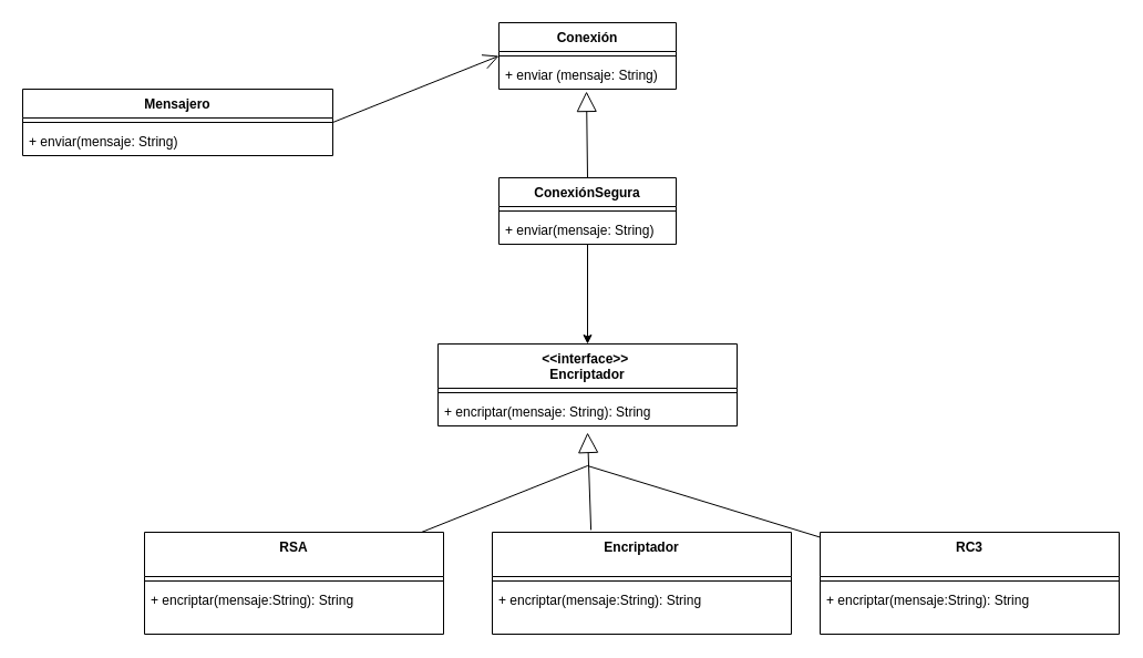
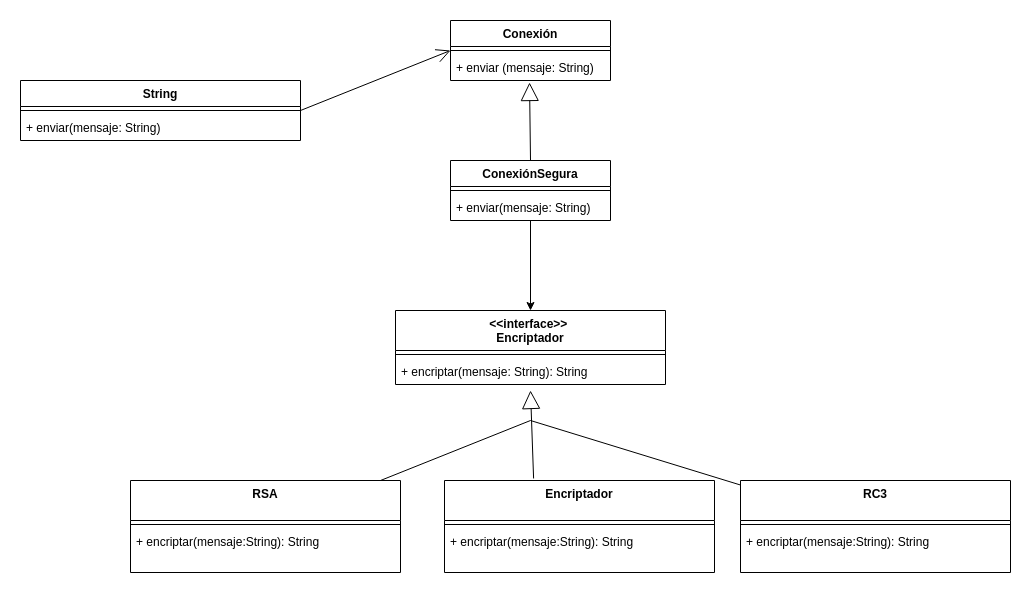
  <mxCell id="0" />
  <mxCell id="1" parent="0" />
- <mxCell id="2" value="Mensajero" style="swimlane;fontStyle=1;align=center;verticalAlign=top;childLayout=stackLayout;horizontal=1;startSize=26;horizontalStack=0;resizeParent=1;resizeParentMax=0;resizeLast=0;collapsible=1;marginBottom=0;" parent="1" vertex="1"><mxGeometry x="20" y="80" width="280" height="60" as="geometry" /></mxCell>
+ <mxCell id="2" value="String" style="swimlane;fontStyle=1;align=center;verticalAlign=top;childLayout=stackLayout;horizontal=1;startSize=26;horizontalStack=0;resizeParent=1;resizeParentMax=0;resizeLast=0;collapsible=1;marginBottom=0;" parent="1" vertex="1"><mxGeometry x="20" y="80" width="280" height="60" as="geometry" /></mxCell>
  <mxCell id="3" value="" style="line;strokeWidth=1;fillColor=none;align=left;verticalAlign=middle;spacingTop=-1;spacingLeft=3;spacingRight=3;rotatable=0;labelPosition=right;points=[];portConstraint=eastwest;" parent="2" vertex="1"><mxGeometry y="26" width="280" height="8" as="geometry" /></mxCell>
  <mxCell id="4" value="+ enviar(mensaje: String)" style="text;strokeColor=none;fillColor=none;align=left;verticalAlign=top;spacingLeft=4;spacingRight=4;overflow=hidden;rotatable=0;points=[[0,0.5],[1,0.5]];portConstraint=eastwest;" parent="2" vertex="1"><mxGeometry y="34" width="280" height="26" as="geometry" /></mxCell>
  <mxCell id="5" value="Conexión" style="swimlane;fontStyle=1;align=center;verticalAlign=top;childLayout=stackLayout;horizontal=1;startSize=26;horizontalStack=0;resizeParent=1;resizeParentMax=0;resizeLast=0;collapsible=1;marginBottom=0;" parent="1" vertex="1"><mxGeometry x="450" y="20" width="160" height="60" as="geometry" /></mxCell>
  <mxCell id="6" value="" style="line;strokeWidth=1;fillColor=none;align=left;verticalAlign=middle;spacingTop=-1;spacingLeft=3;spacingRight=3;rotatable=0;labelPosition=right;points=[];portConstraint=eastwest;" parent="5" vertex="1"><mxGeometry y="26" width="160" height="8" as="geometry" /></mxCell>
  <mxCell id="7" value="+ enviar (mensaje: String)" style="text;strokeColor=none;fillColor=none;align=left;verticalAlign=top;spacingLeft=4;spacingRight=4;overflow=hidden;rotatable=0;points=[[0,0.5],[1,0.5]];portConstraint=eastwest;" parent="5" vertex="1"><mxGeometry y="34" width="160" height="26" as="geometry" /></mxCell>
  <mxCell id="8" value="" style="endArrow=open;endFill=1;endSize=12;html=1;rounded=0;exitX=1;exitY=0.5;exitDx=0;exitDy=0;entryX=0;entryY=0.5;entryDx=0;entryDy=0;entryPerimeter=0;" parent="1" source="2" target="6" edge="1"><mxGeometry width="160" relative="1" as="geometry"><mxPoint x="280" y="220" as="sourcePoint" /><mxPoint x="440" y="220" as="targetPoint" /></mxGeometry></mxCell>
  <mxCell id="9" style="edgeStyle=orthogonalEdgeStyle;rounded=0;orthogonalLoop=1;jettySize=auto;html=1;" parent="1" source="10" target="14" edge="1"><mxGeometry relative="1" as="geometry" /></mxCell>
  <mxCell id="10" value="ConexiónSegura" style="swimlane;fontStyle=1;align=center;verticalAlign=top;childLayout=stackLayout;horizontal=1;startSize=26;horizontalStack=0;resizeParent=1;resizeParentMax=0;resizeLast=0;collapsible=1;marginBottom=0;" parent="1" vertex="1"><mxGeometry x="450" y="160" width="160" height="60" as="geometry" /></mxCell>
  <mxCell id="11" value="" style="line;strokeWidth=1;fillColor=none;align=left;verticalAlign=middle;spacingTop=-1;spacingLeft=3;spacingRight=3;rotatable=0;labelPosition=right;points=[];portConstraint=eastwest;" parent="10" vertex="1"><mxGeometry y="26" width="160" height="8" as="geometry" /></mxCell>
  <mxCell id="12" value="+ enviar(mensaje: String)" style="text;strokeColor=none;fillColor=none;align=left;verticalAlign=top;spacingLeft=4;spacingRight=4;overflow=hidden;rotatable=0;points=[[0,0.5],[1,0.5]];portConstraint=eastwest;" parent="10" vertex="1"><mxGeometry y="34" width="160" height="26" as="geometry" /></mxCell>
  <mxCell id="13" value="" style="endArrow=block;endSize=16;endFill=0;html=1;rounded=0;entryX=0.494;entryY=1.077;entryDx=0;entryDy=0;entryPerimeter=0;exitX=0.5;exitY=0;exitDx=0;exitDy=0;" parent="1" source="10" target="7" edge="1"><mxGeometry width="160" relative="1" as="geometry"><mxPoint x="280" y="220" as="sourcePoint" /><mxPoint x="440" y="220" as="targetPoint" /></mxGeometry></mxCell>
  <mxCell id="14" value="&lt;&lt;interface&gt;&gt; &#10;Encriptador" style="swimlane;fontStyle=1;align=center;verticalAlign=top;childLayout=stackLayout;horizontal=1;startSize=40;horizontalStack=0;resizeParent=1;resizeParentMax=0;resizeLast=0;collapsible=1;marginBottom=0;" parent="1" vertex="1"><mxGeometry x="395" y="310" width="270" height="74" as="geometry" /></mxCell>
  <mxCell id="15" value="" style="line;strokeWidth=1;fillColor=none;align=left;verticalAlign=middle;spacingTop=-1;spacingLeft=3;spacingRight=3;rotatable=0;labelPosition=right;points=[];portConstraint=eastwest;" parent="14" vertex="1"><mxGeometry y="40" width="270" height="8" as="geometry" /></mxCell>
  <mxCell id="16" value="+ encriptar(mensaje: String): String" style="text;strokeColor=none;fillColor=none;align=left;verticalAlign=top;spacingLeft=4;spacingRight=4;overflow=hidden;rotatable=0;points=[[0,0.5],[1,0.5]];portConstraint=eastwest;" parent="14" vertex="1"><mxGeometry y="48" width="270" height="26" as="geometry" /></mxCell>
  <mxCell id="17" value="RSA" style="swimlane;fontStyle=1;align=center;verticalAlign=top;childLayout=stackLayout;horizontal=1;startSize=40;horizontalStack=0;resizeParent=1;resizeParentMax=0;resizeLast=0;collapsible=1;marginBottom=0;" parent="1" vertex="1"><mxGeometry x="130" y="480" width="270" height="92" as="geometry" /></mxCell>
  <mxCell id="18" value="" style="line;strokeWidth=1;fillColor=none;align=left;verticalAlign=middle;spacingTop=-1;spacingLeft=3;spacingRight=3;rotatable=0;labelPosition=right;points=[];portConstraint=eastwest;" parent="17" vertex="1"><mxGeometry y="40" width="270" height="8" as="geometry" /></mxCell>
  <mxCell id="19" value="+ encriptar(mensaje:String): String" style="text;strokeColor=none;fillColor=none;align=left;verticalAlign=top;spacingLeft=4;spacingRight=4;overflow=hidden;rotatable=0;points=[[0,0.5],[1,0.5]];portConstraint=eastwest;" parent="17" vertex="1"><mxGeometry y="48" width="270" height="44" as="geometry" /></mxCell>
  <mxCell id="20" value="Encriptador" style="swimlane;fontStyle=1;align=center;verticalAlign=top;childLayout=stackLayout;horizontal=1;startSize=40;horizontalStack=0;resizeParent=1;resizeParentMax=0;resizeLast=0;collapsible=1;marginBottom=0;" parent="1" vertex="1"><mxGeometry x="444" y="480" width="270" height="92" as="geometry" /></mxCell>
  <mxCell id="21" value="" style="line;strokeWidth=1;fillColor=none;align=left;verticalAlign=middle;spacingTop=-1;spacingLeft=3;spacingRight=3;rotatable=0;labelPosition=right;points=[];portConstraint=eastwest;" parent="20" vertex="1"><mxGeometry y="40" width="270" height="8" as="geometry" /></mxCell>
  <mxCell id="22" value="+ encriptar(mensaje:String): String" style="text;strokeColor=none;fillColor=none;align=left;verticalAlign=top;spacingLeft=4;spacingRight=4;overflow=hidden;rotatable=0;points=[[0,0.5],[1,0.5]];portConstraint=eastwest;" parent="20" vertex="1"><mxGeometry y="48" width="270" height="44" as="geometry" /></mxCell>
  <mxCell id="23" value="RC3" style="swimlane;fontStyle=1;align=center;verticalAlign=top;childLayout=stackLayout;horizontal=1;startSize=40;horizontalStack=0;resizeParent=1;resizeParentMax=0;resizeLast=0;collapsible=1;marginBottom=0;" parent="1" vertex="1"><mxGeometry x="740" y="480" width="270" height="92" as="geometry" /></mxCell>
  <mxCell id="24" value="" style="line;strokeWidth=1;fillColor=none;align=left;verticalAlign=middle;spacingTop=-1;spacingLeft=3;spacingRight=3;rotatable=0;labelPosition=right;points=[];portConstraint=eastwest;" parent="23" vertex="1"><mxGeometry y="40" width="270" height="8" as="geometry" /></mxCell>
  <mxCell id="25" value="+ encriptar(mensaje:String): String" style="text;strokeColor=none;fillColor=none;align=left;verticalAlign=top;spacingLeft=4;spacingRight=4;overflow=hidden;rotatable=0;points=[[0,0.5],[1,0.5]];portConstraint=eastwest;" parent="23" vertex="1"><mxGeometry y="48" width="270" height="44" as="geometry" /></mxCell>
  <mxCell id="26" value="" style="endArrow=block;endSize=16;endFill=0;html=1;rounded=0;entryX=0.5;entryY=1.231;entryDx=0;entryDy=0;entryPerimeter=0;exitX=0.33;exitY=-0.022;exitDx=0;exitDy=0;exitPerimeter=0;" parent="1" source="20" target="16" edge="1"><mxGeometry width="160" relative="1" as="geometry"><mxPoint x="540" y="170" as="sourcePoint" /><mxPoint x="539.04" y="92.002" as="targetPoint" /></mxGeometry></mxCell>
  <mxCell id="27" value="" style="endArrow=none;html=1;rounded=0;" parent="1" source="17" edge="1"><mxGeometry width="50" height="50" relative="1" as="geometry"><mxPoint x="380" y="250" as="sourcePoint" /><mxPoint x="530" y="420" as="targetPoint" /></mxGeometry></mxCell>
  <mxCell id="28" value="" style="endArrow=none;html=1;rounded=0;" parent="1" source="23" edge="1"><mxGeometry width="50" height="50" relative="1" as="geometry"><mxPoint x="390" y="490" as="sourcePoint" /><mxPoint x="530" y="420" as="targetPoint" /></mxGeometry></mxCell>
